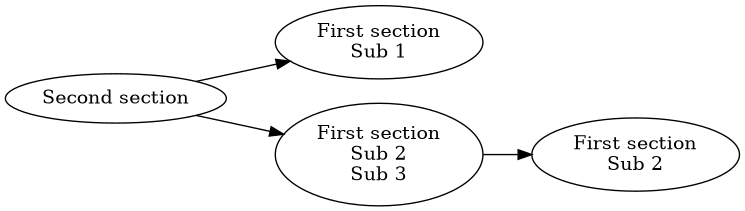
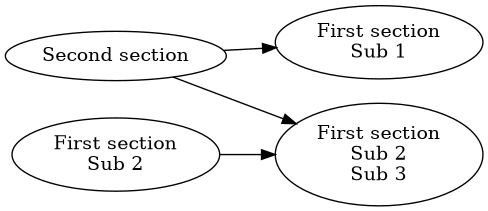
  digraph {
    rankdir=LR
    n1 [label="Second section"]
    n2 [label="First section\nSub 1"]
    n3 [label="First section\nSub 2\nSub 3"]
    n4 [label="First section\nSub 2"]
    n1 -> n2
    n1 -> n3
-   n3 -> n4
+   n4 -> n3
  }
